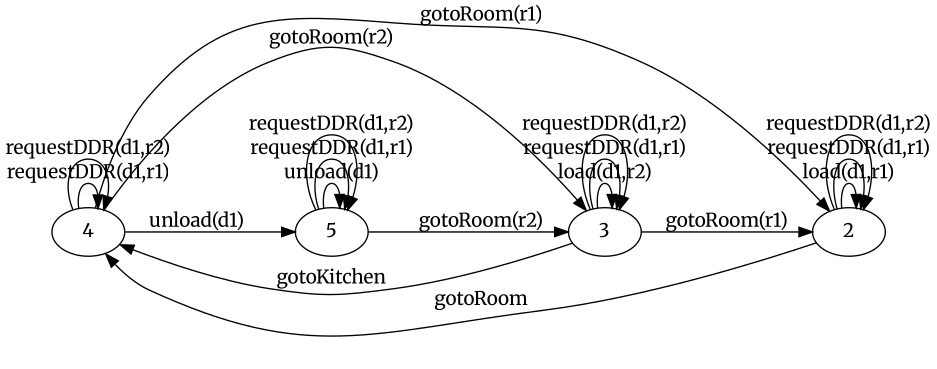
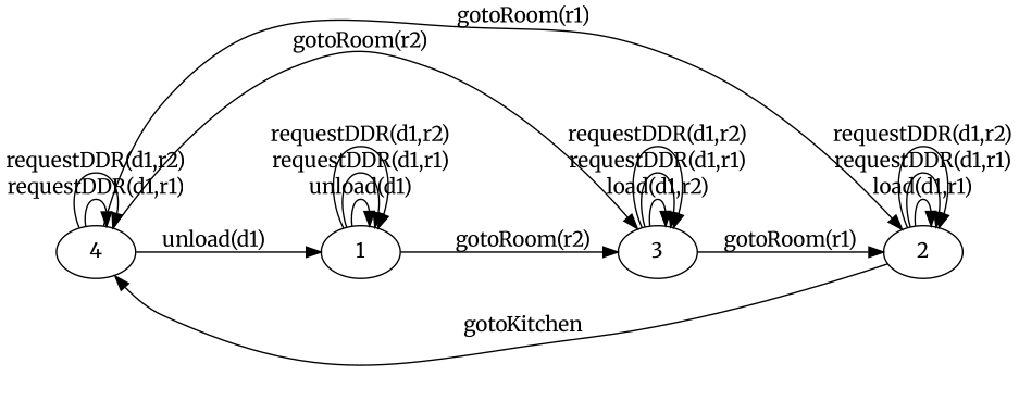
  digraph {
    fontname=Merriweather
    rankdir=LR
    node [fontname=Merriweather]
    edge [fontname=Merriweather]
    n1 [label=4]
-   1 [label=5]
+   1
    2
    3
    n1 -> n1 [label="requestDDR(d1,r1)"]
    n1 -> n1 [label="requestDDR(d1,r2)"]
    n1 -> 1 [label="unload(d1)"]
    n1 -> 2 [label="gotoRoom(r1)"]
    n1 -> 3 [label="gotoRoom(r2)"]
    1 -> 1 [label="unload(d1)"]
    1 -> 1 [label="requestDDR(d1,r1)"]
    1 -> 1 [label="requestDDR(d1,r2)"]
    1 -> 3 [label="gotoRoom(r2)"]
-   2 -> n1 [label=gotoRoom]
+   2 -> n1 [label=gotoKitchen]
    2 -> 2 [label="load(d1,r1)"]
    2 -> 2 [label="requestDDR(d1,r1)"]
    2 -> 2 [label="requestDDR(d1,r2)"]
-   3 -> n1 [label=gotoKitchen]
    3 -> 2 [label="gotoRoom(r1)"]
    3 -> 3 [label="load(d1,r2)"]
    3 -> 3 [label="requestDDR(d1,r1)"]
    3 -> 3 [label="requestDDR(d1,r2)"]
  }
